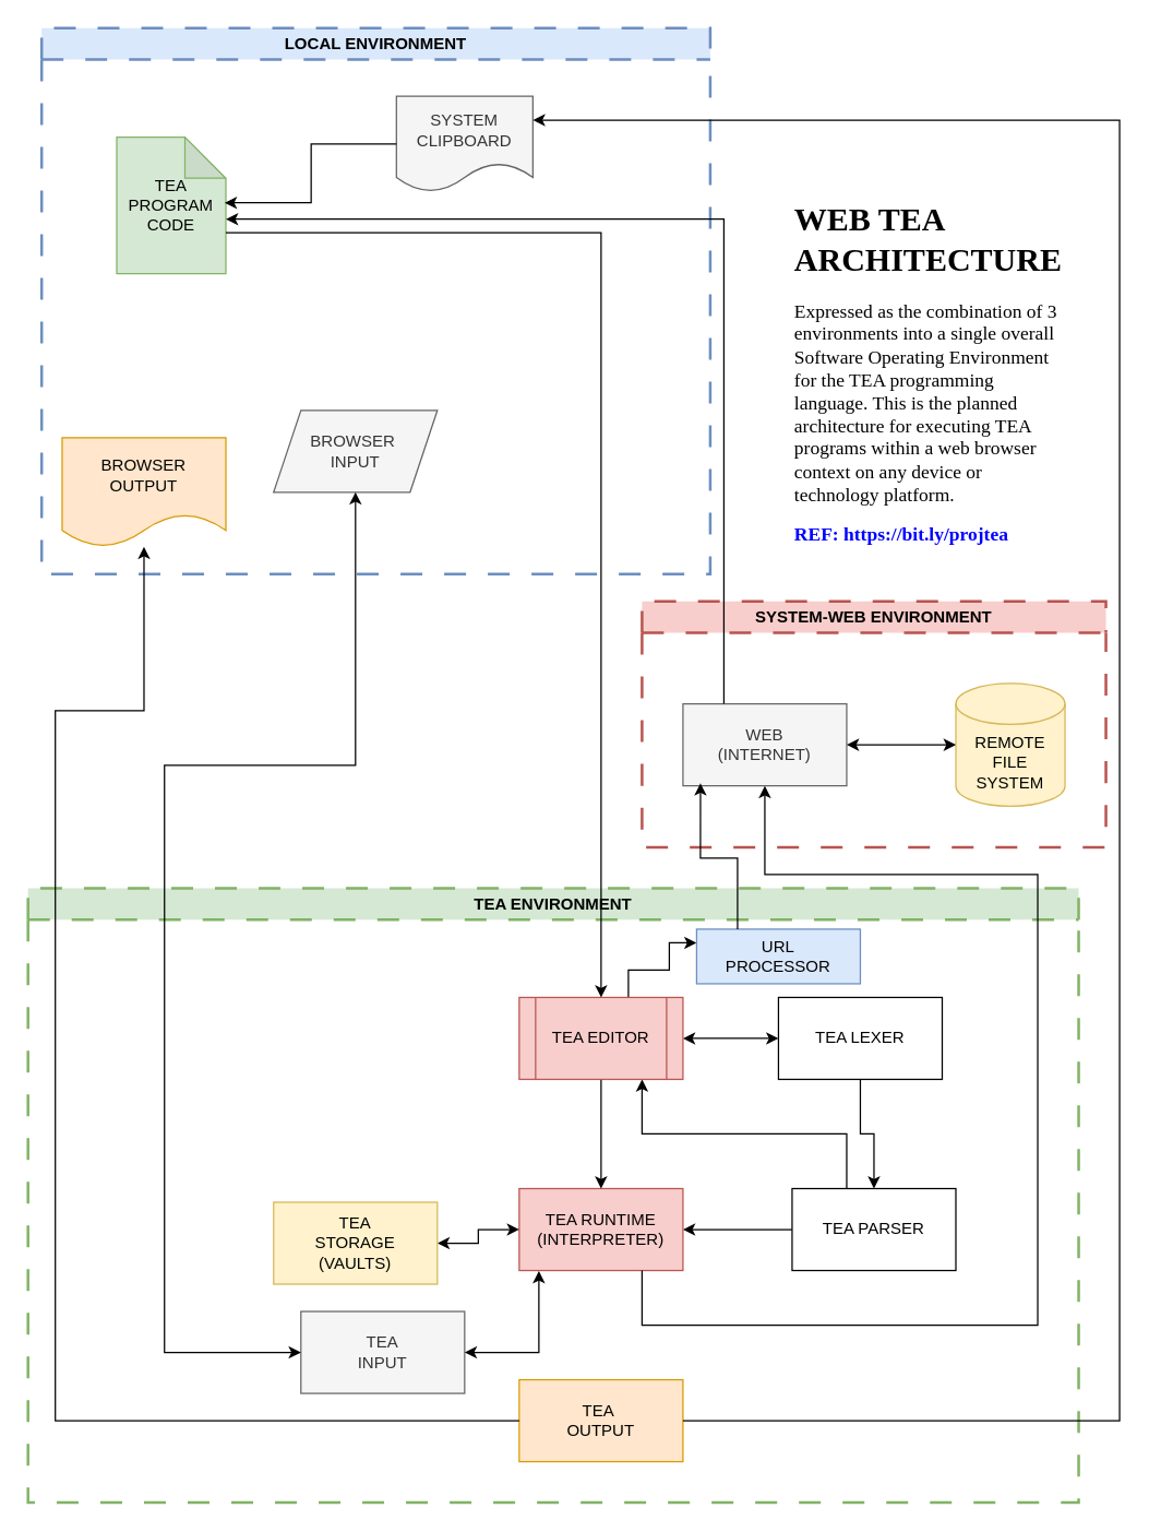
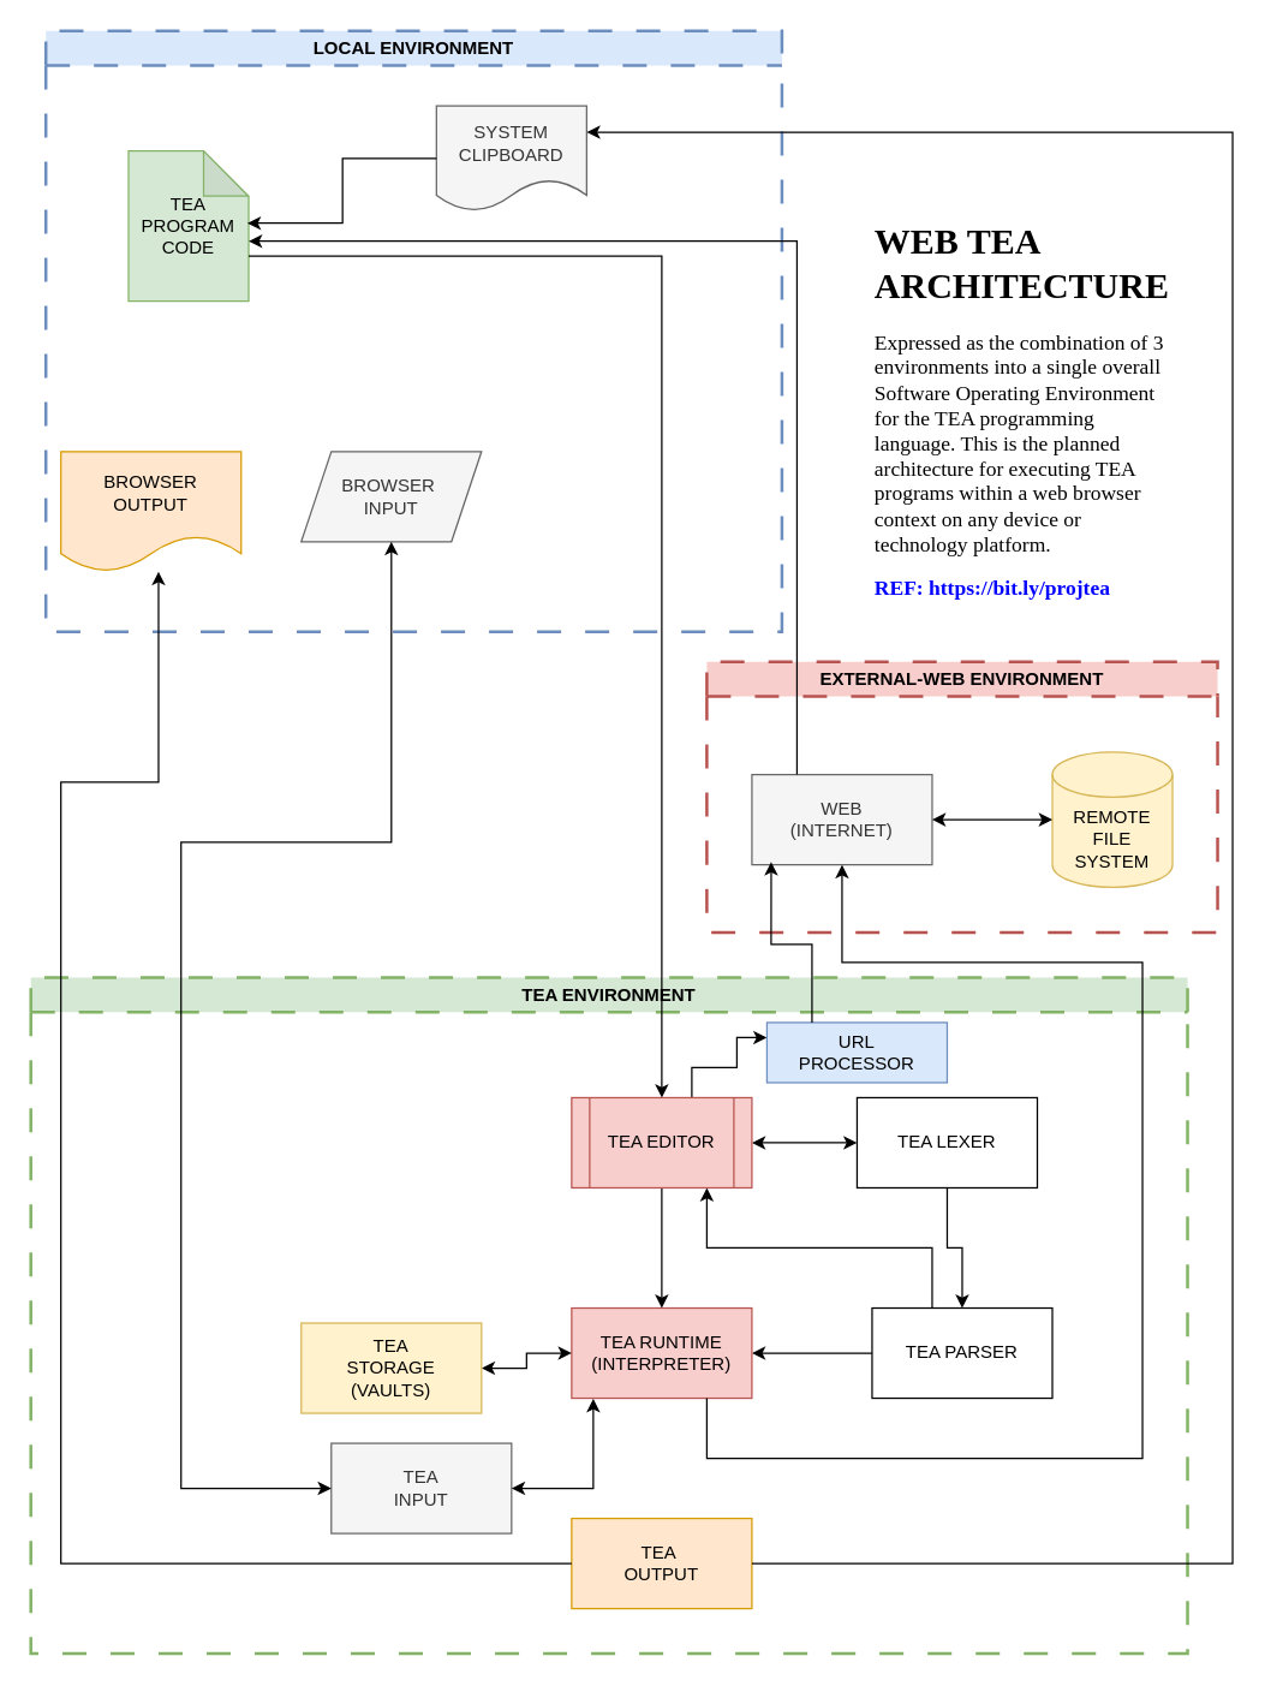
  <mxCell id="0" />
  <mxCell id="1" parent="0" />
  <mxCell id="2" value="LOCAL ENVIRONMENT" style="swimlane;whiteSpace=wrap;html=1;fillColor=#dae8fc;strokeColor=#6c8ebf;gradientColor=none;fillStyle=solid;strokeWidth=2;swimlaneLine=1;dashed=1;dashPattern=8 8;" vertex="1" parent="1"><mxGeometry x="30" y="20" width="490" height="400" as="geometry" /></mxCell>
  <mxCell id="3" value="SYSTEM CLIPBOARD" style="shape=document;whiteSpace=wrap;html=1;boundedLbl=1;fillColor=#f5f5f5;fontColor=#333333;strokeColor=#666666;" vertex="1" parent="2"><mxGeometry x="260" y="50" width="100" height="70" as="geometry" /></mxCell>
  <mxCell id="4" value="TEA PROGRAM&lt;div&gt;CODE&lt;/div&gt;" style="shape=note;whiteSpace=wrap;html=1;backgroundOutline=1;darkOpacity=0.05;fillColor=#d5e8d4;strokeColor=#82b366;" vertex="1" parent="2"><mxGeometry x="55" y="80" width="80" height="100" as="geometry" /></mxCell>
  <mxCell id="5" style="edgeStyle=orthogonalEdgeStyle;rounded=0;orthogonalLoop=1;jettySize=auto;html=1;entryX=0.989;entryY=0.48;entryDx=0;entryDy=0;entryPerimeter=0;" edge="1" parent="2" source="3" target="4"><mxGeometry relative="1" as="geometry" /></mxCell>
- <mxCell id="6" value="BROWSER&lt;div&gt;OUTPUT&lt;/div&gt;" style="shape=document;whiteSpace=wrap;html=1;boundedLbl=1;fillColor=#ffe6cc;strokeColor=#d79b00;" vertex="1" parent="2"><mxGeometry x="15" y="300" width="120" height="80" as="geometry" /></mxCell>
+ <mxCell id="6" value="BROWSER&lt;div&gt;OUTPUT&lt;/div&gt;" style="shape=document;whiteSpace=wrap;html=1;boundedLbl=1;fillColor=#ffe6cc;strokeColor=#d79b00;" vertex="1" parent="2"><mxGeometry x="10" y="280" width="120" height="80" as="geometry" /></mxCell>
  <mxCell id="7" value="BROWSER&amp;nbsp;&lt;div&gt;INPUT&lt;/div&gt;" style="shape=parallelogram;perimeter=parallelogramPerimeter;whiteSpace=wrap;html=1;fixedSize=1;fillColor=#f5f5f5;fontColor=#333333;strokeColor=#666666;" vertex="1" parent="2"><mxGeometry x="170" y="280" width="120" height="60" as="geometry" /></mxCell>
  <mxCell id="8" value="TEA ENVIRONMENT&lt;span style=&quot;color: rgba(0, 0, 0, 0); font-family: monospace; font-size: 0px; font-weight: 400; text-align: start; text-wrap-mode: nowrap;&quot;&gt;%3CmxGraphModel%3E%3Croot%3E%3CmxCell%20id%3D%220%22%2F%3E%3CmxCell%20id%3D%221%22%20parent%3D%220%22%2F%3E%3CmxCell%20id%3D%222%22%20value%3D%22LOCAL%20ENVIRONMENT%22%20style%3D%22swimlane%3BwhiteSpace%3Dwrap%3Bhtml%3D1%3B%22%20vertex%3D%221%22%20parent%3D%221%22%3E%3CmxGeometry%20x%3D%2240%22%20y%3D%22160%22%20width%3D%22400%22%20height%3D%22340%22%20as%3D%22geometry%22%2F%3E%3C%2FmxCell%3E%3C%2Froot%3E%3C%2FmxGraphModel%3E&lt;/span&gt;" style="swimlane;whiteSpace=wrap;html=1;fillColor=#d5e8d4;strokeColor=#82b366;strokeWidth=2;fillStyle=solid;dashed=1;dashPattern=8 8;" vertex="1" parent="1"><mxGeometry x="20" y="650" width="770" height="450" as="geometry" /></mxCell>
  <mxCell id="9" value="" style="edgeStyle=orthogonalEdgeStyle;rounded=0;orthogonalLoop=1;jettySize=auto;html=1;" edge="1" parent="8" source="10" target="13"><mxGeometry relative="1" as="geometry" /></mxCell>
  <mxCell id="10" value="TEA LEXER" style="whiteSpace=wrap;html=1;" vertex="1" parent="8"><mxGeometry x="550" y="80" width="120" height="60" as="geometry" /></mxCell>
  <mxCell id="11" value="" style="edgeStyle=orthogonalEdgeStyle;rounded=0;orthogonalLoop=1;jettySize=auto;html=1;" edge="1" parent="8" source="13" target="14"><mxGeometry relative="1" as="geometry" /></mxCell>
  <mxCell id="12" style="edgeStyle=orthogonalEdgeStyle;rounded=0;orthogonalLoop=1;jettySize=auto;html=1;entryX=0.75;entryY=1;entryDx=0;entryDy=0;" edge="1" parent="8" source="13" target="18"><mxGeometry relative="1" as="geometry"><Array as="points"><mxPoint x="600" y="180" /><mxPoint x="450" y="180" /></Array></mxGeometry></mxCell>
  <mxCell id="13" value="TEA PARSER" style="whiteSpace=wrap;html=1;" vertex="1" parent="8"><mxGeometry x="560" y="220" width="120" height="60" as="geometry" /></mxCell>
  <mxCell id="14" value="TEA RUNTIME&lt;div&gt;(INTERPRETER)&lt;/div&gt;" style="whiteSpace=wrap;html=1;fillColor=#f8cecc;strokeColor=#b85450;" vertex="1" parent="8"><mxGeometry x="360" y="220" width="120" height="60" as="geometry" /></mxCell>
  <mxCell id="15" value="" style="edgeStyle=orthogonalEdgeStyle;rounded=0;orthogonalLoop=1;jettySize=auto;html=1;startArrow=classic;startFill=1;" edge="1" parent="8" source="18" target="10"><mxGeometry relative="1" as="geometry" /></mxCell>
  <mxCell id="16" style="edgeStyle=orthogonalEdgeStyle;rounded=0;orthogonalLoop=1;jettySize=auto;html=1;" edge="1" parent="8" source="18" target="14"><mxGeometry relative="1" as="geometry" /></mxCell>
  <mxCell id="17" style="edgeStyle=orthogonalEdgeStyle;rounded=0;orthogonalLoop=1;jettySize=auto;html=1;entryX=0;entryY=0.25;entryDx=0;entryDy=0;" edge="1" parent="8" source="18" target="24"><mxGeometry relative="1" as="geometry"><Array as="points"><mxPoint x="440" y="60" /><mxPoint x="470" y="60" /><mxPoint x="470" y="40" /></Array></mxGeometry></mxCell>
  <mxCell id="18" value="TEA EDITOR" style="shape=process;whiteSpace=wrap;html=1;backgroundOutline=1;fillColor=#f8cecc;strokeColor=#b85450;" vertex="1" parent="8"><mxGeometry x="360" y="80" width="120" height="60" as="geometry" /></mxCell>
  <mxCell id="19" value="" style="edgeStyle=orthogonalEdgeStyle;rounded=0;orthogonalLoop=1;jettySize=auto;html=1;entryX=1;entryY=0.5;entryDx=0;entryDy=0;startArrow=classic;startFill=1;" edge="1" parent="8" source="14" target="20"><mxGeometry relative="1" as="geometry"><mxPoint x="330" y="270" as="targetPoint" /></mxGeometry></mxCell>
  <mxCell id="20" value="TEA&lt;div&gt;STORAGE&lt;/div&gt;&lt;div&gt;(VAULTS)&lt;/div&gt;" style="whiteSpace=wrap;html=1;fillColor=#fff2cc;strokeColor=#d6b656;" vertex="1" parent="8"><mxGeometry x="180" y="230" width="120" height="60" as="geometry" /></mxCell>
  <mxCell id="21" value="TEA&amp;nbsp;&lt;div&gt;OUTPUT&lt;/div&gt;" style="whiteSpace=wrap;html=1;fillColor=#ffe6cc;strokeColor=#d79b00;" vertex="1" parent="8"><mxGeometry x="360" y="360" width="120" height="60" as="geometry" /></mxCell>
  <mxCell id="22" value="TEA&lt;div&gt;INPUT&lt;/div&gt;" style="whiteSpace=wrap;html=1;fillColor=#f5f5f5;fontColor=#333333;strokeColor=#666666;" vertex="1" parent="8"><mxGeometry x="200" y="310" width="120" height="60" as="geometry" /></mxCell>
  <mxCell id="23" style="edgeStyle=orthogonalEdgeStyle;rounded=0;orthogonalLoop=1;jettySize=auto;html=1;entryX=0.12;entryY=1.006;entryDx=0;entryDy=0;entryPerimeter=0;startArrow=classic;startFill=1;" edge="1" parent="8" source="22" target="14"><mxGeometry relative="1" as="geometry" /></mxCell>
  <mxCell id="24" value="URL&lt;div&gt;PROCESSOR&lt;/div&gt;" style="rounded=0;whiteSpace=wrap;html=1;fillColor=#dae8fc;strokeColor=#6c8ebf;" vertex="1" parent="8"><mxGeometry x="490" y="30" width="120" height="40" as="geometry" /></mxCell>
- <mxCell id="25" value="SYSTEM-WEB ENVIRONMENT" style="swimlane;whiteSpace=wrap;html=1;fillColor=#f8cecc;strokeColor=#b85450;fillStyle=solid;gradientColor=none;glass=0;shadow=0;rounded=0;strokeWidth=2;dashed=1;dashPattern=8 8;" vertex="1" parent="1"><mxGeometry x="470" y="440" width="340" height="180" as="geometry" /></mxCell>
+ <mxCell id="25" value="EXTERNAL-WEB ENVIRONMENT" style="swimlane;whiteSpace=wrap;html=1;fillColor=#f8cecc;strokeColor=#b85450;fillStyle=solid;gradientColor=none;glass=0;shadow=0;rounded=0;strokeWidth=2;dashed=1;dashPattern=8 8;" vertex="1" parent="1"><mxGeometry x="470" y="440" width="340" height="180" as="geometry" /></mxCell>
  <mxCell id="26" value="WEB&lt;div&gt;(INTERNET)&lt;/div&gt;" style="rounded=0;whiteSpace=wrap;html=1;fillColor=#f5f5f5;fontColor=#333333;strokeColor=#666666;" vertex="1" parent="25"><mxGeometry x="30" y="75" width="120" height="60" as="geometry" /></mxCell>
  <mxCell id="27" value="REMOTE&lt;div&gt;FILE&lt;/div&gt;&lt;div&gt;SYSTEM&lt;/div&gt;" style="shape=cylinder3;whiteSpace=wrap;html=1;boundedLbl=1;backgroundOutline=1;size=15;fillColor=#fff2cc;strokeColor=#d6b656;" vertex="1" parent="25"><mxGeometry x="230" y="60" width="80" height="90" as="geometry" /></mxCell>
  <mxCell id="28" style="edgeStyle=orthogonalEdgeStyle;rounded=0;orthogonalLoop=1;jettySize=auto;html=1;entryX=0;entryY=0.5;entryDx=0;entryDy=0;entryPerimeter=0;startArrow=classic;startFill=1;" edge="1" parent="25" source="26" target="27"><mxGeometry relative="1" as="geometry" /></mxCell>
  <mxCell id="29" style="edgeStyle=orthogonalEdgeStyle;rounded=0;orthogonalLoop=1;jettySize=auto;html=1;entryX=0.5;entryY=0;entryDx=0;entryDy=0;" edge="1" parent="1" source="4" target="18"><mxGeometry relative="1" as="geometry"><Array as="points"><mxPoint x="440" y="170" /></Array></mxGeometry></mxCell>
  <mxCell id="30" style="edgeStyle=orthogonalEdgeStyle;rounded=0;orthogonalLoop=1;jettySize=auto;html=1;" edge="1" parent="1" source="21" target="6"><mxGeometry relative="1" as="geometry"><Array as="points"><mxPoint x="40" y="1040" /><mxPoint x="40" y="520" /><mxPoint x="105" y="520" /></Array></mxGeometry></mxCell>
  <mxCell id="31" value="" style="edgeStyle=orthogonalEdgeStyle;rounded=0;orthogonalLoop=1;jettySize=auto;html=1;startArrow=classic;startFill=1;" edge="1" parent="1" source="7" target="22"><mxGeometry relative="1" as="geometry"><Array as="points"><mxPoint x="260" y="560" /><mxPoint x="120" y="560" /><mxPoint x="120" y="990" /></Array></mxGeometry></mxCell>
  <mxCell id="32" style="edgeStyle=orthogonalEdgeStyle;rounded=0;orthogonalLoop=1;jettySize=auto;html=1;" edge="1" parent="1" source="14" target="26"><mxGeometry relative="1" as="geometry"><Array as="points"><mxPoint x="470" y="970" /><mxPoint x="760" y="970" /><mxPoint x="760" y="640" /><mxPoint x="560" y="640" /></Array></mxGeometry></mxCell>
  <mxCell id="33" style="edgeStyle=orthogonalEdgeStyle;rounded=0;orthogonalLoop=1;jettySize=auto;html=1;" edge="1" parent="1" source="26" target="4"><mxGeometry relative="1" as="geometry"><Array as="points"><mxPoint x="530" y="160" /></Array></mxGeometry></mxCell>
  <mxCell id="34" style="edgeStyle=orthogonalEdgeStyle;rounded=0;orthogonalLoop=1;jettySize=auto;html=1;entryX=0.107;entryY=0.969;entryDx=0;entryDy=0;entryPerimeter=0;" edge="1" parent="1" source="24" target="26"><mxGeometry relative="1" as="geometry"><Array as="points"><mxPoint x="540" y="628" /><mxPoint x="513" y="628" /></Array></mxGeometry></mxCell>
  <mxCell id="35" style="edgeStyle=orthogonalEdgeStyle;rounded=0;orthogonalLoop=1;jettySize=auto;html=1;entryX=1;entryY=0.25;entryDx=0;entryDy=0;" edge="1" parent="1" source="21" target="3"><mxGeometry relative="1" as="geometry"><Array as="points"><mxPoint x="820" y="1040" /><mxPoint x="820" y="88" /></Array></mxGeometry></mxCell>
  <mxCell id="36" value="&lt;h1 style=&quot;margin-top: 0px;&quot;&gt;&lt;font face=&quot;Times New Roman&quot;&gt;WEB TEA ARCHITECTURE&lt;/font&gt;&lt;/h1&gt;&lt;p&gt;&lt;font style=&quot;font-size: 14px;&quot; face=&quot;Times New Roman&quot;&gt;Expressed as the combination of&amp;nbsp;&lt;span style=&quot;background-color: transparent; color: light-dark(rgb(0, 0, 0), rgb(255, 255, 255));&quot;&gt;3 environments into a single overall Software Operating Environment for the TEA programming language. This is the planned architecture for executing TEA programs within a web browser context on any device or technology platform.&lt;/span&gt;&lt;/font&gt;&lt;/p&gt;&lt;p&gt;&lt;font face=&quot;Lucida Console&quot; style=&quot;font-size: 14px; color: light-dark(rgb(0, 0, 255), rgb(255, 255, 255));&quot;&gt;&lt;span style=&quot;background-color: transparent;&quot;&gt;&lt;b style=&quot;&quot;&gt;REF: https://bit.ly/projtea&lt;/b&gt;&lt;/span&gt;&lt;/font&gt;&lt;/p&gt;" style="text;html=1;whiteSpace=wrap;overflow=hidden;rounded=0;" vertex="1" parent="1"><mxGeometry x="580" y="140" width="200" height="280" as="geometry" /></mxCell>
